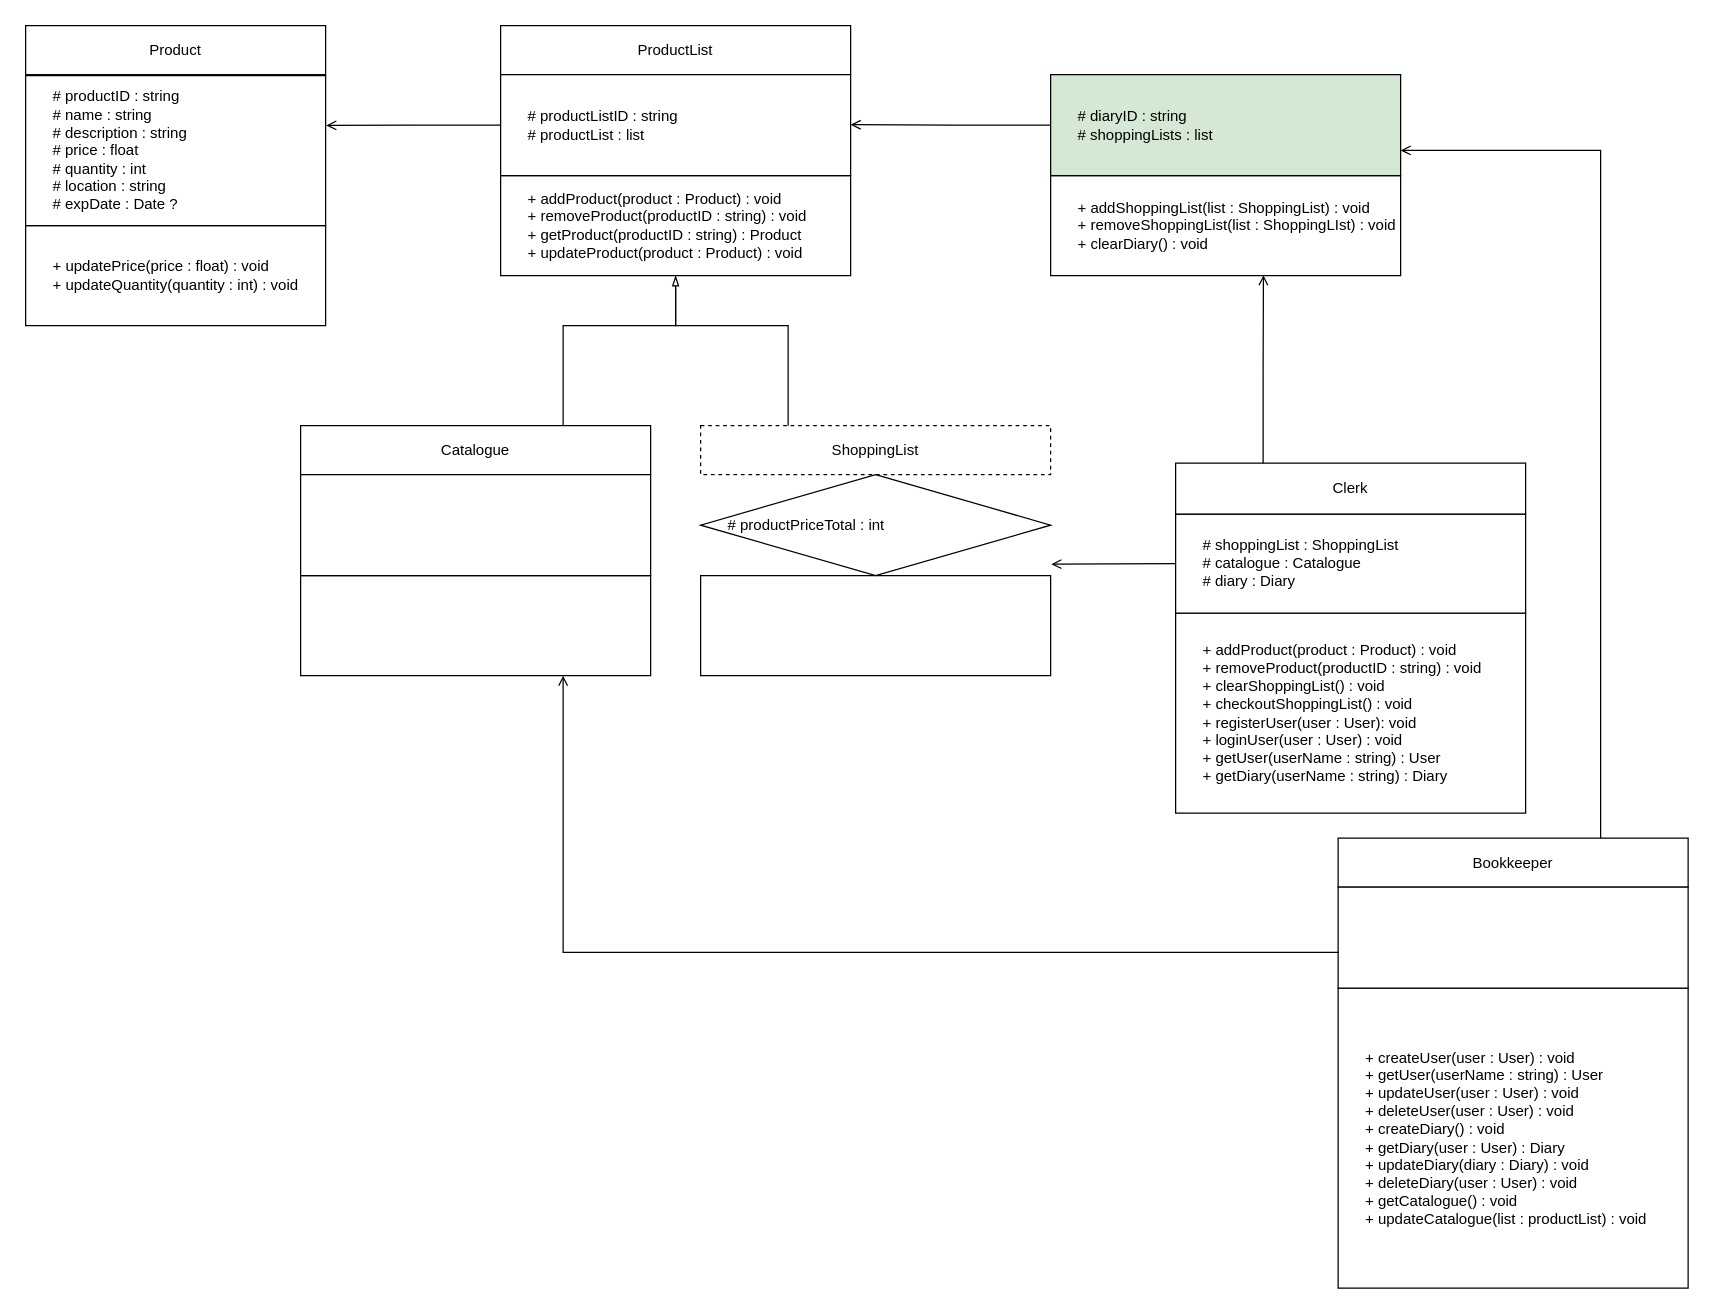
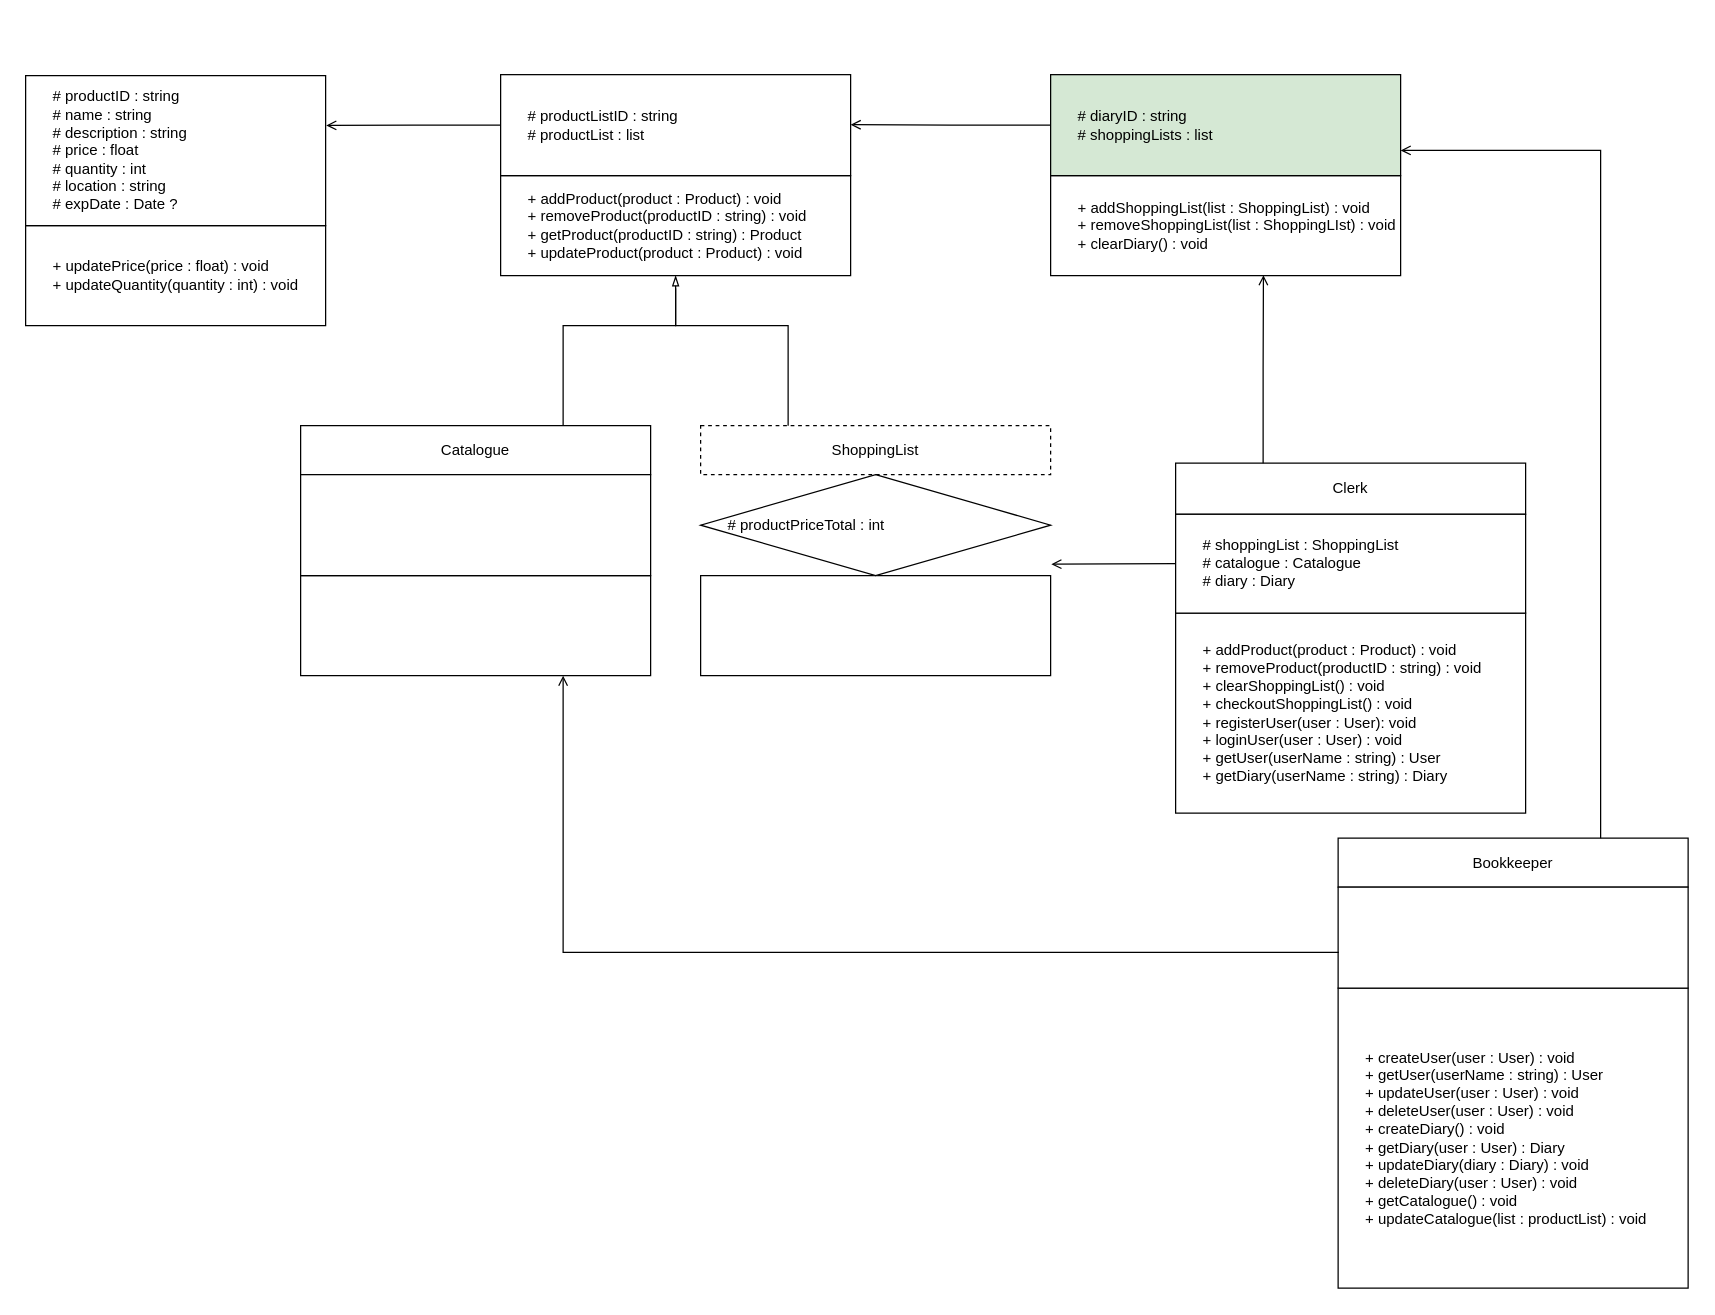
  <mxCell id="0" />
  <mxCell id="1" parent="0" />
  <mxCell id="2" value="" style="group" vertex="1" connectable="0" parent="1"><mxGeometry x="940" y="370" width="290" height="400.93" as="geometry" /></mxCell>
  <mxCell id="3" value="Clerk" style="rounded=0;whiteSpace=wrap;html=1;" vertex="1" parent="2"><mxGeometry width="280" height="40.921" as="geometry" /></mxCell>
  <mxCell id="4" value="&lt;div align=&quot;left&quot;&gt;+ addProduct(product : Product) : void&lt;/div&gt;&lt;div align=&quot;left&quot;&gt;+ removeProduct(productID : string) : void&lt;/div&gt;&lt;div align=&quot;left&quot;&gt;+ clearShoppingList() : void&lt;br&gt;&lt;/div&gt;&lt;div&gt;+ checkoutShoppingList() : void&lt;/div&gt;&lt;div&gt;+ registerUser(user : User): void&lt;br&gt;&lt;/div&gt;&lt;div&gt;+ loginUser(user : User) : void&lt;/div&gt;&lt;div&gt;+ getUser(userName : string) : User&lt;/div&gt;&lt;div&gt;+ getDiary(userName : string) : Diary&lt;br&gt;&lt;/div&gt;" style="rounded=0;whiteSpace=wrap;html=1;align=left;spacingLeft=20;" vertex="1" parent="2"><mxGeometry y="120" width="280" height="160" as="geometry" /></mxCell>
  <mxCell id="5" value="&lt;div align=&quot;left&quot;&gt;# shoppingList : ShoppingList&lt;br&gt;&lt;/div&gt;&lt;div align=&quot;left&quot;&gt;# catalogue : Catalogue&lt;/div&gt;&lt;div align=&quot;left&quot;&gt;# diary : Diary&lt;br&gt;&lt;/div&gt;" style="rounded=0;whiteSpace=wrap;html=1;align=left;spacingLeft=20;" vertex="1" parent="2"><mxGeometry y="40.93" width="280" height="79.07" as="geometry" /></mxCell>
  <mxCell id="6" value="" style="group" vertex="1" connectable="0" parent="2"><mxGeometry x="130" y="300.0" width="280" height="360" as="geometry" /></mxCell>
  <mxCell id="7" value="Bookkeeper" style="rounded=0;whiteSpace=wrap;html=1;" vertex="1" parent="6"><mxGeometry width="280" height="39.216" as="geometry" /></mxCell>
  <mxCell id="8" value="&lt;div&gt;+ createUser(user : User) : void&lt;/div&gt;&lt;div&gt;+ getUser(userName : string) : User&lt;br&gt;&lt;/div&gt;&lt;div&gt;+ updateUser(user : User) : void&lt;/div&gt;&lt;div&gt;+ deleteUser(user : User) : void&lt;/div&gt;&lt;div&gt;+ createDiary() : void&lt;/div&gt;&lt;div&gt;+ getDiary(user : User) : Diary&lt;/div&gt;&lt;div&gt;+ updateDiary(diary : Diary) : void&lt;/div&gt;&lt;div&gt;+ deleteDiary(user : User) : void&lt;/div&gt;&lt;div&gt;+ getCatalogue() : void&lt;/div&gt;&lt;div&gt;+ updateCatalogue(list : productList) : void&lt;br&gt;&lt;/div&gt;" style="rounded=0;whiteSpace=wrap;html=1;align=left;spacingLeft=20;" vertex="1" parent="6"><mxGeometry y="120" width="280" height="240" as="geometry" /></mxCell>
  <mxCell id="9" value="" style="rounded=0;whiteSpace=wrap;html=1;align=left;spacingLeft=20;" vertex="1" parent="6"><mxGeometry y="39.22" width="280" height="80.78" as="geometry" /></mxCell>
  <mxCell id="10" value="" style="group" vertex="1" connectable="0" parent="1"><mxGeometry x="20" y="20" width="240" height="240" as="geometry" /></mxCell>
- <mxCell id="11" value="Product" style="rounded=0;whiteSpace=wrap;html=1;" vertex="1" parent="10"><mxGeometry width="240" height="39.216" as="geometry" /></mxCell>
  <mxCell id="12" value="&lt;div&gt;+ updatePrice(price : float) : void&lt;/div&gt;&lt;div&gt;+ updateQuantity(quantity : int) : void&lt;br&gt;&lt;/div&gt;" style="rounded=0;whiteSpace=wrap;html=1;align=left;spacingLeft=20;" vertex="1" parent="10"><mxGeometry y="160" width="240" height="80" as="geometry" /></mxCell>
  <mxCell id="13" value="&lt;div&gt;# productID : string&lt;br&gt;&lt;/div&gt;&lt;div align=&quot;left&quot;&gt;# name : string&lt;/div&gt;&lt;div align=&quot;left&quot;&gt;# description : string&lt;br&gt;&lt;/div&gt;&lt;div align=&quot;left&quot;&gt;# price : float&lt;/div&gt;&lt;div align=&quot;left&quot;&gt;# quantity : int&lt;/div&gt;&lt;div align=&quot;left&quot;&gt;# location : string&lt;br&gt;&lt;/div&gt;&lt;div&gt;# expDate : Date ?&lt;br&gt;&lt;/div&gt;" style="rounded=0;whiteSpace=wrap;html=1;align=left;spacingLeft=20;" vertex="1" parent="10"><mxGeometry y="40" width="240" height="120" as="geometry" /></mxCell>
  <mxCell id="14" value="" style="group" vertex="1" connectable="0" parent="1"><mxGeometry x="840" y="20" width="280" height="200" as="geometry" /></mxCell>
  <mxCell id="15" value="&lt;div&gt;+ addShoppingList(list : ShoppingList) : void&lt;/div&gt;&lt;div&gt;+ removeShoppingList(list : ShoppingLIst) : void&lt;br&gt;&lt;/div&gt;&lt;div&gt;+ clearDiary() : void&lt;br&gt;&lt;/div&gt;" style="rounded=0;whiteSpace=wrap;html=1;align=left;spacingLeft=20;" vertex="1" parent="14"><mxGeometry y="120" width="280" height="80" as="geometry" /></mxCell>
  <mxCell id="16" value="# diaryID : string&lt;br&gt;&lt;div&gt;# shoppingLists : list&lt;/div&gt;" style="rounded=0;whiteSpace=wrap;html=1;align=left;spacingLeft=20;fillColor=#d5e8d4;" vertex="1" parent="14"><mxGeometry y="39.22" width="280" height="80.78" as="geometry" /></mxCell>
  <mxCell id="17" value="" style="group" vertex="1" connectable="0" parent="1"><mxGeometry x="560" y="340" width="280" height="200" as="geometry" /></mxCell>
  <mxCell id="18" value="ShoppingList" style="rounded=0;whiteSpace=wrap;html=1;dashed=1;" vertex="1" parent="17"><mxGeometry width="280" height="39.216" as="geometry" /></mxCell>
  <mxCell id="19" value="" style="rounded=0;whiteSpace=wrap;html=1;align=left;spacingLeft=20;" vertex="1" parent="17"><mxGeometry y="120" width="280" height="80" as="geometry" /></mxCell>
  <mxCell id="20" value="# productPriceTotal : int" style="rhombus;whiteSpace=wrap;html=1;align=left;spacingLeft=20;" vertex="1" parent="17"><mxGeometry y="39.22" width="280" height="80.78" as="geometry" /></mxCell>
  <mxCell id="21" value="" style="group" vertex="1" connectable="0" parent="1"><mxGeometry x="400" y="20" width="280" height="200" as="geometry" /></mxCell>
- <mxCell id="22" value="ProductList" style="rounded=0;whiteSpace=wrap;html=1;" vertex="1" parent="21"><mxGeometry width="280" height="39.216" as="geometry" /></mxCell>
  <mxCell id="23" value="&lt;div&gt;+ addProduct(product : Product) : void&lt;/div&gt;&lt;div&gt;+ removeProduct(productID : string) : void&lt;br&gt;&lt;/div&gt;&lt;div&gt;+ getProduct(productID : string) : Product&lt;br&gt;&lt;/div&gt;&lt;div&gt;+ updateProduct(product : Product) : void&lt;br&gt;&lt;/div&gt;" style="rounded=0;whiteSpace=wrap;html=1;align=left;spacingLeft=20;" vertex="1" parent="21"><mxGeometry y="120" width="280" height="80" as="geometry" /></mxCell>
  <mxCell id="24" value="&lt;div&gt;# productListID : string&lt;br&gt;&lt;/div&gt;&lt;div&gt;# productList : list&lt;/div&gt;" style="rounded=0;whiteSpace=wrap;html=1;align=left;spacingLeft=20;" vertex="1" parent="21"><mxGeometry y="39.22" width="280" height="80.78" as="geometry" /></mxCell>
  <mxCell id="25" value="" style="group" vertex="1" connectable="0" parent="1"><mxGeometry x="240" y="340" width="280" height="200" as="geometry" /></mxCell>
  <mxCell id="26" value="Catalogue" style="rounded=0;whiteSpace=wrap;html=1;" vertex="1" parent="25"><mxGeometry width="280" height="39.216" as="geometry" /></mxCell>
  <mxCell id="27" value="" style="rounded=0;whiteSpace=wrap;html=1;align=left;spacingLeft=20;" vertex="1" parent="25"><mxGeometry y="120" width="280" height="80" as="geometry" /></mxCell>
  <mxCell id="28" value="&lt;div&gt;&lt;br&gt;&lt;/div&gt;" style="rounded=0;whiteSpace=wrap;html=1;align=left;spacingLeft=20;" vertex="1" parent="25"><mxGeometry y="39.22" width="280" height="80.78" as="geometry" /></mxCell>
  <mxCell id="29" style="edgeStyle=orthogonalEdgeStyle;rounded=0;orthogonalLoop=1;jettySize=auto;html=1;exitX=0.25;exitY=0;exitDx=0;exitDy=0;entryX=0.5;entryY=1;entryDx=0;entryDy=0;endArrow=blockThin;endFill=0;" edge="1" parent="1" source="18" target="23"><mxGeometry relative="1" as="geometry"><Array as="points"><mxPoint x="630" y="260" /><mxPoint x="540" y="260" /></Array></mxGeometry></mxCell>
  <mxCell id="30" style="edgeStyle=orthogonalEdgeStyle;rounded=0;orthogonalLoop=1;jettySize=auto;html=1;exitX=0.75;exitY=0;exitDx=0;exitDy=0;endArrow=none;endFill=0;" edge="1" parent="1" source="26"><mxGeometry relative="1" as="geometry"><mxPoint x="540" y="230" as="targetPoint" /><Array as="points"><mxPoint x="450" y="260" /><mxPoint x="540" y="260" /></Array></mxGeometry></mxCell>
  <mxCell id="31" style="edgeStyle=orthogonalEdgeStyle;rounded=0;orthogonalLoop=1;jettySize=auto;html=1;exitX=0;exitY=0.5;exitDx=0;exitDy=0;endArrow=open;endFill=0;" edge="1" parent="1" source="16"><mxGeometry relative="1" as="geometry"><mxPoint x="680" y="99.286" as="targetPoint" /></mxGeometry></mxCell>
  <mxCell id="32" style="edgeStyle=orthogonalEdgeStyle;rounded=0;orthogonalLoop=1;jettySize=auto;html=1;exitX=0.25;exitY=0;exitDx=0;exitDy=0;entryX=0.608;entryY=0.995;entryDx=0;entryDy=0;entryPerimeter=0;endArrow=open;endFill=0;" edge="1" parent="1" source="3" target="15"><mxGeometry relative="1" as="geometry" /></mxCell>
  <mxCell id="33" style="edgeStyle=orthogonalEdgeStyle;rounded=0;orthogonalLoop=1;jettySize=auto;html=1;exitX=0;exitY=0.5;exitDx=0;exitDy=0;entryX=1.002;entryY=0.887;entryDx=0;entryDy=0;entryPerimeter=0;endArrow=open;endFill=0;" edge="1" parent="1" source="5" target="20"><mxGeometry relative="1" as="geometry" /></mxCell>
  <mxCell id="34" style="edgeStyle=orthogonalEdgeStyle;rounded=0;orthogonalLoop=1;jettySize=auto;html=1;exitX=0;exitY=0.5;exitDx=0;exitDy=0;entryX=1.002;entryY=0.332;entryDx=0;entryDy=0;entryPerimeter=0;endArrow=open;endFill=0;" edge="1" parent="1" source="24" target="13"><mxGeometry relative="1" as="geometry" /></mxCell>
  <mxCell id="35" style="edgeStyle=orthogonalEdgeStyle;rounded=0;orthogonalLoop=1;jettySize=auto;html=1;entryX=1;entryY=0.75;entryDx=0;entryDy=0;endArrow=open;endFill=0;" edge="1" parent="1" target="16"><mxGeometry relative="1" as="geometry"><mxPoint x="1280" y="670" as="sourcePoint" /><Array as="points"><mxPoint x="1280" y="120" /></Array></mxGeometry></mxCell>
  <mxCell id="36" style="edgeStyle=orthogonalEdgeStyle;rounded=0;orthogonalLoop=1;jettySize=auto;html=1;endArrow=open;endFill=0;entryX=0.75;entryY=1;entryDx=0;entryDy=0;exitX=0.002;exitY=0.645;exitDx=0;exitDy=0;exitPerimeter=0;" edge="1" parent="1" source="9" target="27"><mxGeometry relative="1" as="geometry"><mxPoint x="330" y="340" as="targetPoint" /><mxPoint x="1070" y="750" as="sourcePoint" /><Array as="points"><mxPoint x="450" y="761" /></Array></mxGeometry></mxCell>
